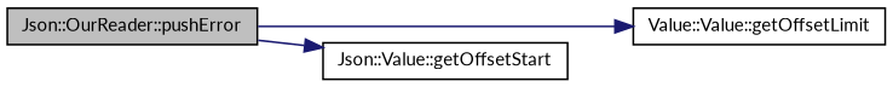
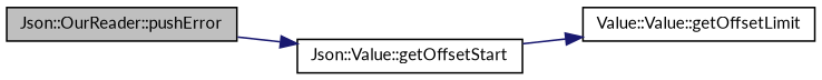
  digraph {
    fontname=Lato
    rankdir=LR
    node [color=black fillcolor=white fontname=Lato fontsize=10 shape=record style=filled]
    edge [color=midnightblue fontname=Lato fontsize=10 labelfontname=Helvetica labelfontsize=10 style=solid]
    n1 [fillcolor=grey75 fontcolor=black height=0.2 label="Json::OurReader::pushError" width=0.4]
    n2 [height=0.2 label="Value::Value::getOffsetLimit" width=0.4]
    n3 [height=0.2 label="Json::Value::getOffsetStart" width=0.4]
-   n1 -> n2
+   n3 -> n2
    n1 -> n3
  }
